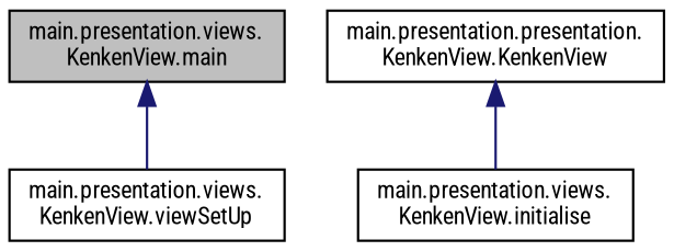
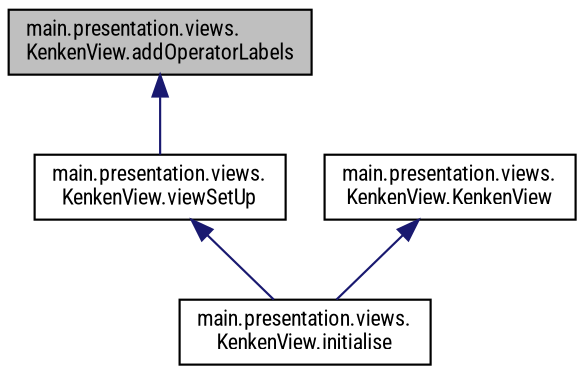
  digraph {
    fontname="Roboto Condensed"
    rankdir=TB
    node [color=black fillcolor=white fontname="Roboto Condensed" fontsize=10 shape=record style=filled]
    edge [color=midnightblue dir=back fontname="Roboto Condensed" fontsize=10 labelfontname=Helvetica labelfontsize=10 style=solid]
-   n1 [fillcolor=grey75 fontcolor=black height=0.2 label="main.presentation.views.\lKenkenView.main" width=0.4]
+   n1 [fillcolor=grey75 fontcolor=black height=0.2 label="main.presentation.views.\lKenkenView.addOperatorLabels" width=0.4]
    n2 [height=0.2 label="main.presentation.views.\lKenkenView.viewSetUp" width=0.4]
    n3 [height=0.2 label="main.presentation.views.\lKenkenView.initialise" width=0.4]
-   n4 [height=0.2 label="main.presentation.presentation.\lKenkenView.KenkenView" width=0.4]
+   n4 [height=0.2 label="main.presentation.views.\lKenkenView.KenkenView" width=0.4]
    n1 -> n2
+   n2 -> n3
    n4 -> n3
  }
